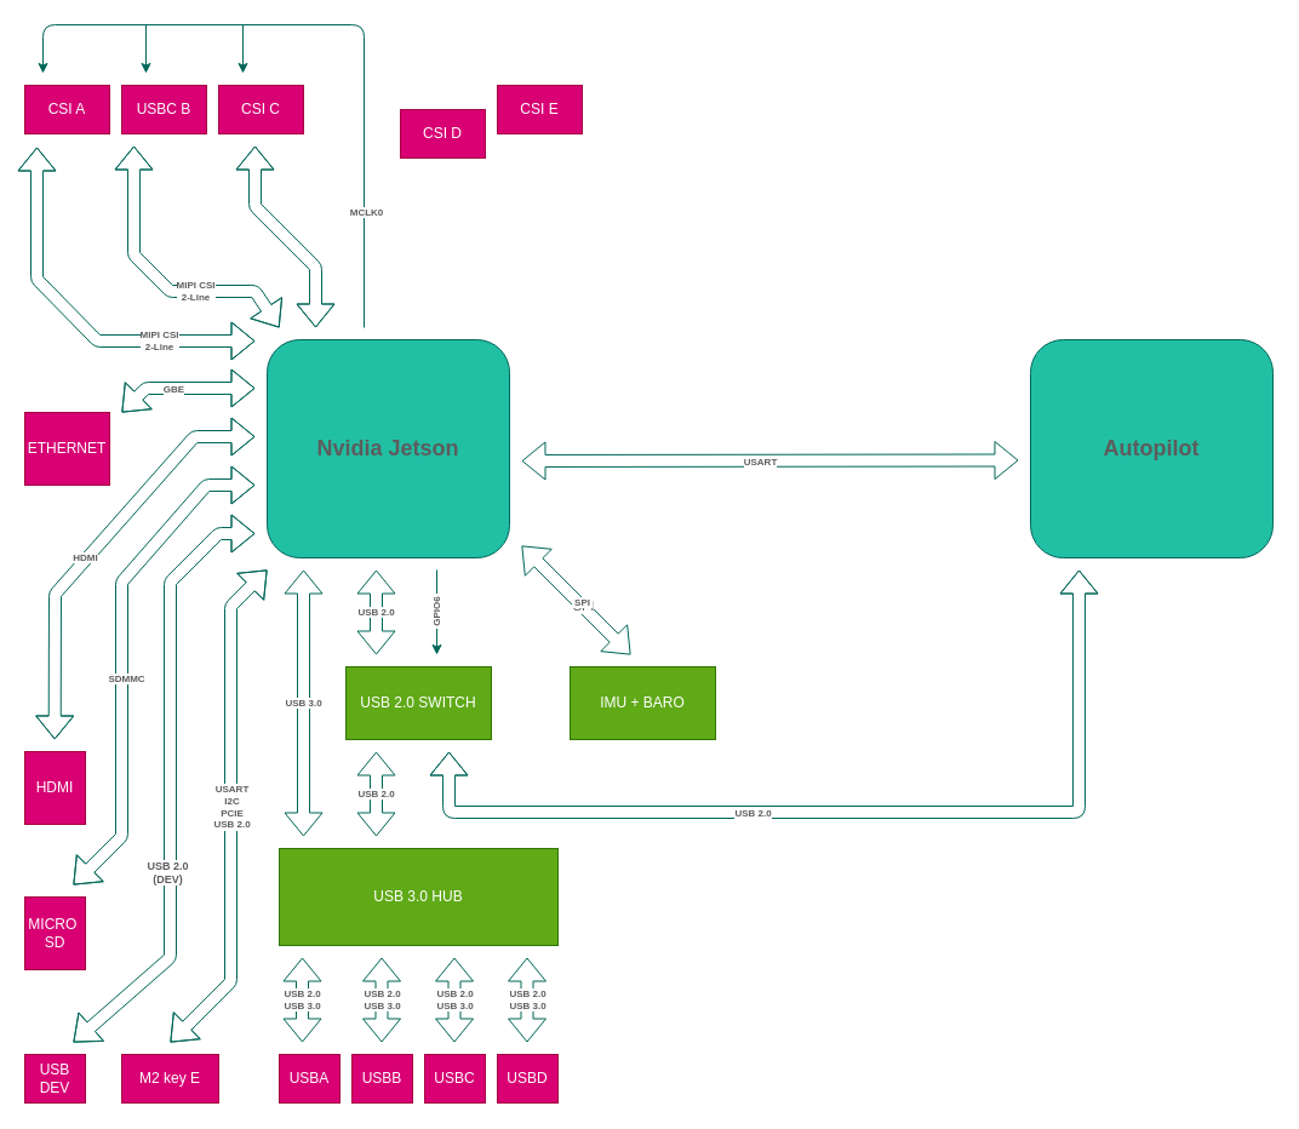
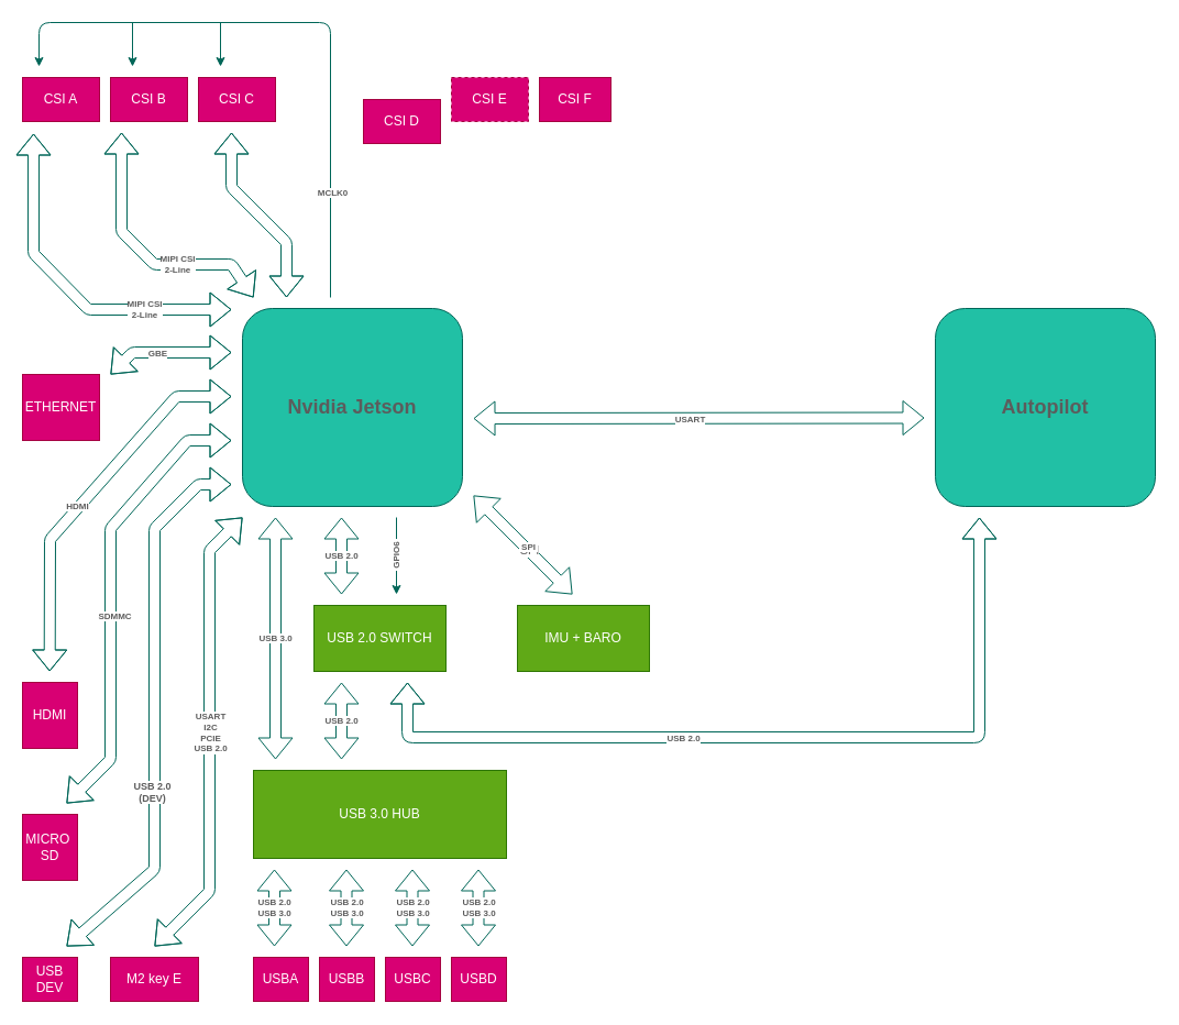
  <mxCell id="0" />
  <mxCell id="1" parent="0" />
  <mxCell id="2" value="&lt;font style=&quot;font-size: 18px&quot;&gt;&lt;b&gt;Nvidia Jetson&lt;/b&gt;&lt;/font&gt;" style="rounded=1;whiteSpace=wrap;html=1;fillColor=#21C0A5;strokeColor=#006658;fontColor=#5C5C5C;" vertex="1" parent="1"><mxGeometry x="220" y="280" width="200" height="180" as="geometry" /></mxCell>
  <mxCell id="3" value="&lt;font style=&quot;font-size: 18px&quot;&gt;&lt;b&gt;Autopilot&lt;/b&gt;&lt;/font&gt;" style="rounded=1;whiteSpace=wrap;html=1;fillColor=#21C0A5;strokeColor=#006658;fontColor=#5C5C5C;" vertex="1" parent="1"><mxGeometry x="850" y="280" width="200" height="180" as="geometry" /></mxCell>
  <mxCell id="4" value="" style="endArrow=classic;startArrow=block;html=1;strokeWidth=1;shape=flexArrow;targetPerimeterSpacing=0;endSize=6;strokeColor=#006658;fontColor=#5C5C5C;" edge="1" parent="1"><mxGeometry width="100" height="100" relative="1" as="geometry"><mxPoint x="430" y="380" as="sourcePoint" /><mxPoint x="840" y="379.5" as="targetPoint" /></mxGeometry></mxCell>
  <mxCell id="5" value="USART" style="edgeLabel;html=1;align=center;verticalAlign=middle;resizable=0;points=[];fontColor=#5C5C5C;fontSize=8;fontStyle=1" vertex="1" connectable="0" parent="4"><mxGeometry x="-0.115" y="-2" relative="1" as="geometry"><mxPoint x="15" y="-1" as="offset" /></mxGeometry></mxCell>
  <mxCell id="6" value="USB 3.0 HUB" style="rounded=0;whiteSpace=wrap;html=1;fillColor=#60a917;strokeColor=#2D7600;fontColor=#ffffff;" vertex="1" parent="1"><mxGeometry x="230" y="700" width="230" height="80" as="geometry" /></mxCell>
  <mxCell id="7" value="USB 2.0 SWITCH" style="rounded=0;whiteSpace=wrap;html=1;sketch=0;fontColor=#ffffff;strokeColor=#2D7600;fillColor=#60a917;" vertex="1" parent="1"><mxGeometry x="285" y="550" width="120" height="60" as="geometry" /></mxCell>
  <mxCell id="8" value="USB 2.0" style="shape=flexArrow;endArrow=classic;startArrow=classic;html=1;fontColor=#5C5C5C;strokeColor=#006658;fillColor=none;fontSize=8;fontStyle=1" edge="1" parent="1"><mxGeometry width="100" height="100" relative="1" as="geometry"><mxPoint x="310" y="540" as="sourcePoint" /><mxPoint x="310" y="470" as="targetPoint" /></mxGeometry></mxCell>
  <mxCell id="9" value="USB 3.0" style="shape=flexArrow;endArrow=classic;startArrow=classic;html=1;fontColor=#5C5C5C;strokeColor=#006658;fillColor=none;fontSize=8;fontStyle=1" edge="1" parent="1"><mxGeometry width="100" height="100" relative="1" as="geometry"><mxPoint x="250" y="690" as="sourcePoint" /><mxPoint x="250" y="470" as="targetPoint" /></mxGeometry></mxCell>
  <mxCell id="10" value="USB 2.0" style="shape=flexArrow;endArrow=classic;startArrow=classic;html=1;fontColor=#5C5C5C;strokeColor=#006658;fillColor=none;fontSize=8;fontStyle=1" edge="1" parent="1"><mxGeometry width="100" height="100" relative="1" as="geometry"><mxPoint x="310" y="690" as="sourcePoint" /><mxPoint x="310" y="620" as="targetPoint" /></mxGeometry></mxCell>
  <mxCell id="11" value="" style="shape=flexArrow;endArrow=classic;startArrow=classic;html=1;fontColor=#5C5C5C;strokeColor=#006658;fillColor=none;" edge="1" parent="1"><mxGeometry width="100" height="100" relative="1" as="geometry"><mxPoint x="370" y="620" as="sourcePoint" /><mxPoint x="890" y="470" as="targetPoint" /><Array as="points"><mxPoint x="370" y="670" /><mxPoint x="890" y="670" /></Array></mxGeometry></mxCell>
  <mxCell id="12" value="USB 2.0" style="edgeLabel;html=1;align=center;verticalAlign=middle;resizable=0;points=[];fontColor=#5C5C5C;fontSize=8;fontStyle=1" vertex="1" connectable="0" parent="11"><mxGeometry x="-0.148" y="4" relative="1" as="geometry"><mxPoint x="-28" y="4" as="offset" /></mxGeometry></mxCell>
  <mxCell id="13" value="&amp;nbsp;GPIO6&amp;nbsp;" style="endArrow=classic;html=1;fontColor=#5C5C5C;strokeColor=#006658;fillColor=none;horizontal=0;labelPosition=center;verticalLabelPosition=middle;align=center;verticalAlign=middle;fontSize=8;fontStyle=1" edge="1" parent="1"><mxGeometry width="50" height="50" relative="1" as="geometry"><mxPoint x="360" y="470" as="sourcePoint" /><mxPoint x="360" y="540" as="targetPoint" /><Array as="points"><mxPoint x="360" y="500" /></Array></mxGeometry></mxCell>
  <mxCell id="14" value="USBA" style="rounded=0;whiteSpace=wrap;html=1;sketch=0;fontColor=#ffffff;strokeColor=#A50040;fillColor=#d80073;" vertex="1" parent="1"><mxGeometry x="230" y="870" width="50" height="40" as="geometry" /></mxCell>
  <mxCell id="15" value="USBB" style="rounded=0;whiteSpace=wrap;html=1;sketch=0;fontColor=#ffffff;strokeColor=#A50040;fillColor=#d80073;" vertex="1" parent="1"><mxGeometry x="290" y="870" width="50" height="40" as="geometry" /></mxCell>
  <mxCell id="16" value="USBC" style="rounded=0;whiteSpace=wrap;html=1;sketch=0;fontColor=#ffffff;strokeColor=#A50040;fillColor=#d80073;" vertex="1" parent="1"><mxGeometry x="350" y="870" width="50" height="40" as="geometry" /></mxCell>
  <mxCell id="17" value="USBD" style="rounded=0;whiteSpace=wrap;html=1;sketch=0;fontColor=#ffffff;strokeColor=#A50040;fillColor=#d80073;" vertex="1" parent="1"><mxGeometry x="410" y="870" width="50" height="40" as="geometry" /></mxCell>
  <mxCell id="18" value="USB 2.0 &lt;br style=&quot;font-size: 8px;&quot;&gt;USB 3.0" style="shape=flexArrow;endArrow=classic;startArrow=classic;html=1;fontColor=#5C5C5C;strokeColor=#006658;fillColor=none;fontSize=8;fontStyle=1" edge="1" parent="1"><mxGeometry width="100" height="100" relative="1" as="geometry"><mxPoint x="249" y="860" as="sourcePoint" /><mxPoint x="249" y="790" as="targetPoint" /></mxGeometry></mxCell>
  <mxCell id="19" value="USB 2.0 &lt;br style=&quot;font-size: 8px;&quot;&gt;USB 3.0" style="shape=flexArrow;endArrow=classic;startArrow=classic;html=1;fontColor=#5C5C5C;strokeColor=#006658;fillColor=none;fontSize=8;fontStyle=1" edge="1" parent="1"><mxGeometry width="100" height="100" relative="1" as="geometry"><mxPoint x="314.5" y="860" as="sourcePoint" /><mxPoint x="314.5" y="790" as="targetPoint" /></mxGeometry></mxCell>
  <mxCell id="20" value="USB 2.0 &lt;br style=&quot;font-size: 8px;&quot;&gt;USB 3.0" style="shape=flexArrow;endArrow=classic;startArrow=classic;html=1;fontColor=#5C5C5C;strokeColor=#006658;fillColor=none;fontSize=8;fontStyle=1" edge="1" parent="1"><mxGeometry width="100" height="100" relative="1" as="geometry"><mxPoint x="374.5" y="860" as="sourcePoint" /><mxPoint x="374.5" y="790" as="targetPoint" /></mxGeometry></mxCell>
  <mxCell id="21" value="USB 2.0 &lt;br style=&quot;font-size: 8px;&quot;&gt;USB 3.0" style="shape=flexArrow;endArrow=classic;startArrow=classic;html=1;fontColor=#5C5C5C;strokeColor=#006658;fillColor=none;fontSize=8;fontStyle=1" edge="1" parent="1"><mxGeometry width="100" height="100" relative="1" as="geometry"><mxPoint x="434.5" y="860" as="sourcePoint" /><mxPoint x="434.5" y="790" as="targetPoint" /></mxGeometry></mxCell>
  <mxCell id="22" value="M2 key E" style="rounded=0;whiteSpace=wrap;html=1;sketch=0;fontColor=#ffffff;strokeColor=#A50040;fillColor=#d80073;" vertex="1" parent="1"><mxGeometry x="100" y="870" width="80" height="40" as="geometry" /></mxCell>
  <mxCell id="23" value="" style="shape=flexArrow;endArrow=classic;startArrow=classic;html=1;fontColor=#5C5C5C;strokeColor=#006658;fillColor=none;" edge="1" parent="1"><mxGeometry width="100" height="100" relative="1" as="geometry"><mxPoint x="140" y="860" as="sourcePoint" /><mxPoint x="220" y="470" as="targetPoint" /><Array as="points"><mxPoint x="190" y="810" /><mxPoint x="190" y="500" /></Array></mxGeometry></mxCell>
  <mxCell id="24" value="USART&lt;br style=&quot;font-size: 8px;&quot;&gt;I2C&lt;br style=&quot;font-size: 8px;&quot;&gt;PCIE&lt;br style=&quot;font-size: 8px;&quot;&gt;USB 2.0" style="edgeLabel;html=1;align=center;verticalAlign=middle;resizable=0;points=[];fontColor=#5C5C5C;fontSize=8;fontStyle=1" vertex="1" connectable="0" parent="23"><mxGeometry x="0.199" y="5" relative="1" as="geometry"><mxPoint x="5" y="39" as="offset" /></mxGeometry></mxCell>
  <mxCell id="25" value="USB DEV" style="rounded=0;whiteSpace=wrap;html=1;sketch=0;fontColor=#ffffff;strokeColor=#A50040;fillColor=#d80073;" vertex="1" parent="1"><mxGeometry x="20" y="870" width="50" height="40" as="geometry" /></mxCell>
  <mxCell id="26" value="" style="shape=flexArrow;endArrow=classic;startArrow=classic;html=1;fontColor=#5C5C5C;strokeColor=#006658;fillColor=none;" edge="1" parent="1"><mxGeometry width="100" height="100" relative="1" as="geometry"><mxPoint x="60" y="860" as="sourcePoint" /><mxPoint x="210" y="440" as="targetPoint" /><Array as="points"><mxPoint x="140" y="790" /><mxPoint x="140" y="480" /><mxPoint x="180" y="440" /></Array></mxGeometry></mxCell>
  <mxCell id="27" value="USB 2.0&lt;br style=&quot;font-size: 9px;&quot;&gt;(DEV)" style="edgeLabel;html=1;align=center;verticalAlign=middle;resizable=0;points=[];fontColor=#5C5C5C;fontSize=9;fontStyle=1" vertex="1" connectable="0" parent="26"><mxGeometry x="-0.296" y="3" relative="1" as="geometry"><mxPoint as="offset" /></mxGeometry></mxCell>
  <mxCell id="28" value="MICRO&amp;nbsp;&lt;br&gt;SD" style="rounded=0;whiteSpace=wrap;html=1;sketch=0;fontColor=#ffffff;strokeColor=#A50040;fillColor=#d80073;" vertex="1" parent="1"><mxGeometry x="20" y="740" width="50" height="60" as="geometry" /></mxCell>
  <mxCell id="29" value="" style="shape=flexArrow;endArrow=classic;startArrow=classic;html=1;fontColor=#5C5C5C;strokeColor=#006658;fillColor=none;" edge="1" parent="1"><mxGeometry width="100" height="100" relative="1" as="geometry"><mxPoint x="60" y="730" as="sourcePoint" /><mxPoint x="210" y="400" as="targetPoint" /><Array as="points"><mxPoint x="100" y="690" /><mxPoint x="100" y="480" /><mxPoint x="170" y="400" /></Array></mxGeometry></mxCell>
  <mxCell id="30" value="SDMMC" style="edgeLabel;html=1;align=center;verticalAlign=middle;resizable=0;points=[];fontColor=#5C5C5C;fontSize=8;fontStyle=1" vertex="1" connectable="0" parent="29"><mxGeometry x="-0.095" y="-3" relative="1" as="geometry"><mxPoint as="offset" /></mxGeometry></mxCell>
  <mxCell id="31" value="HDMI" style="rounded=0;whiteSpace=wrap;html=1;sketch=0;fontColor=#ffffff;strokeColor=#A50040;fillColor=#d80073;" vertex="1" parent="1"><mxGeometry x="20" y="620" width="50" height="60" as="geometry" /></mxCell>
  <mxCell id="32" value="" style="shape=flexArrow;endArrow=classic;startArrow=classic;html=1;fontColor=#5C5C5C;strokeColor=#006658;fillColor=none;" edge="1" parent="1"><mxGeometry width="100" height="100" relative="1" as="geometry"><mxPoint x="44.66" y="610" as="sourcePoint" /><mxPoint x="210" y="360" as="targetPoint" /><Array as="points"><mxPoint x="45" y="490" /><mxPoint x="160" y="360" /></Array></mxGeometry></mxCell>
  <mxCell id="33" value="HDMI" style="edgeLabel;html=1;align=center;verticalAlign=middle;resizable=0;points=[];fontColor=#5C5C5C;fontSize=8;fontStyle=1" vertex="1" connectable="0" parent="32"><mxGeometry x="-0.072" y="2" relative="1" as="geometry"><mxPoint as="offset" /></mxGeometry></mxCell>
  <mxCell id="34" value="IMU + BARO" style="rounded=0;whiteSpace=wrap;html=1;sketch=0;fontColor=#ffffff;strokeColor=#2D7600;fillColor=#60a917;" vertex="1" parent="1"><mxGeometry x="470" y="550" width="120" height="60" as="geometry" /></mxCell>
  <mxCell id="35" value="" style="shape=flexArrow;endArrow=classic;startArrow=classic;html=1;fontColor=#5C5C5C;strokeColor=#006658;fillColor=none;" edge="1" parent="1"><mxGeometry width="100" height="100" relative="1" as="geometry"><mxPoint x="430" y="450" as="sourcePoint" /><mxPoint x="520" y="540" as="targetPoint" /></mxGeometry></mxCell>
  <mxCell id="36" value="SPI" style="edgeLabel;html=1;align=center;verticalAlign=middle;resizable=0;points=[];fontColor=#5C5C5C;" vertex="1" connectable="0" parent="35"><mxGeometry x="-0.335" y="2" relative="1" as="geometry"><mxPoint x="19" y="21" as="offset" /></mxGeometry></mxCell>
  <mxCell id="37" value="&amp;nbsp;SPI&amp;nbsp;" style="edgeLabel;html=1;align=center;verticalAlign=middle;resizable=0;points=[];fontColor=#5C5C5C;fontSize=8;fontStyle=1" vertex="1" connectable="0" parent="35"><mxGeometry x="0.107" y="4" relative="1" as="geometry"><mxPoint x="-3" as="offset" /></mxGeometry></mxCell>
  <mxCell id="38" value="ETHERNET" style="rounded=0;whiteSpace=wrap;html=1;sketch=0;fontColor=#ffffff;strokeColor=#A50040;fillColor=#d80073;" vertex="1" parent="1"><mxGeometry x="20" y="340" width="70" height="60" as="geometry" /></mxCell>
  <mxCell id="39" value="" style="shape=flexArrow;endArrow=classic;startArrow=classic;html=1;fontColor=#5C5C5C;strokeColor=#006658;fillColor=none;" edge="1" parent="1"><mxGeometry width="100" height="100" relative="1" as="geometry"><mxPoint x="100" y="340" as="sourcePoint" /><mxPoint x="210" y="320" as="targetPoint" /><Array as="points"><mxPoint x="120" y="320" /></Array></mxGeometry></mxCell>
  <mxCell id="40" value="GBE" style="edgeLabel;html=1;align=center;verticalAlign=middle;resizable=0;points=[];fontColor=#5C5C5C;fontSize=8;fontStyle=1" vertex="1" connectable="0" parent="39"><mxGeometry x="-0.13" relative="1" as="geometry"><mxPoint as="offset" /></mxGeometry></mxCell>
  <mxCell id="41" value="CSI A" style="rounded=0;whiteSpace=wrap;html=1;sketch=0;fontColor=#ffffff;strokeColor=#A50040;fillColor=#d80073;" vertex="1" parent="1"><mxGeometry x="20" y="70" width="70" height="40" as="geometry" /></mxCell>
- <mxCell id="42" value="USBC B" style="rounded=0;whiteSpace=wrap;html=1;sketch=0;fontColor=#ffffff;strokeColor=#A50040;fillColor=#d80073;" vertex="1" parent="1"><mxGeometry x="100" y="70" width="70" height="40" as="geometry" /></mxCell>
+ <mxCell id="42" value="CSI B" style="rounded=0;whiteSpace=wrap;html=1;sketch=0;fontColor=#ffffff;strokeColor=#A50040;fillColor=#d80073;" vertex="1" parent="1"><mxGeometry x="100" y="70" width="70" height="40" as="geometry" /></mxCell>
  <mxCell id="43" value="CSI C" style="rounded=0;whiteSpace=wrap;html=1;sketch=0;fontColor=#ffffff;strokeColor=#A50040;fillColor=#d80073;" vertex="1" parent="1"><mxGeometry x="180" y="70" width="70" height="40" as="geometry" /></mxCell>
  <mxCell id="44" value="CSI D" style="rounded=0;whiteSpace=wrap;html=1;sketch=0;fontColor=#ffffff;strokeColor=#A50040;fillColor=#d80073;" vertex="1" parent="1"><mxGeometry x="330" y="90" width="70" height="40" as="geometry" /></mxCell>
- <mxCell id="45" value="CSI E" style="rounded=0;whiteSpace=wrap;html=1;sketch=0;fontColor=#ffffff;strokeColor=#A50040;fillColor=#d80073;" vertex="1" parent="1"><mxGeometry x="410" y="70" width="70" height="40" as="geometry" /></mxCell>
+ <mxCell id="45" value="CSI E" style="rounded=0;whiteSpace=wrap;html=1;sketch=0;fontColor=#ffffff;strokeColor=#A50040;fillColor=#d80073;dashed=1;" vertex="1" parent="1"><mxGeometry x="410" y="70" width="70" height="40" as="geometry" /></mxCell>
+ <mxCell id="46" value="CSI F" style="rounded=0;whiteSpace=wrap;html=1;sketch=0;fontColor=#ffffff;strokeColor=#A50040;fillColor=#d80073;" vertex="1" parent="1"><mxGeometry x="490" y="70" width="65" height="40" as="geometry" /></mxCell>
  <mxCell id="47" value="MIPI CSI&lt;br&gt;2-Line" style="shape=flexArrow;endArrow=classic;startArrow=classic;html=1;fontSize=8;fontColor=#5C5C5C;strokeColor=#006658;fillColor=none;fontStyle=1" edge="1" parent="1"><mxGeometry x="-0.49" width="100" height="100" relative="1" as="geometry"><mxPoint x="210" y="281" as="sourcePoint" /><mxPoint x="30" y="121" as="targetPoint" /><Array as="points"><mxPoint x="80" y="281" /><mxPoint x="30" y="230" /></Array><mxPoint as="offset" /></mxGeometry></mxCell>
  <mxCell id="48" value="" style="shape=flexArrow;endArrow=classic;startArrow=classic;html=1;fontSize=8;fontColor=#5C5C5C;strokeColor=#006658;fillColor=none;" edge="1" parent="1"><mxGeometry width="100" height="100" relative="1" as="geometry"><mxPoint x="110" y="120" as="sourcePoint" /><mxPoint x="230" y="270" as="targetPoint" /><Array as="points"><mxPoint x="110" y="210" /><mxPoint x="140" y="240" /><mxPoint x="210" y="240" /></Array></mxGeometry></mxCell>
  <mxCell id="49" value="MIPI CSI&lt;br&gt;2-Line" style="edgeLabel;html=1;align=center;verticalAlign=middle;resizable=0;points=[];fontSize=8;fontColor=#5C5C5C;fontStyle=1" vertex="1" connectable="0" parent="48"><mxGeometry x="-0.304" y="2" relative="1" as="geometry"><mxPoint x="48" y="36" as="offset" /></mxGeometry></mxCell>
  <mxCell id="50" value="" style="shape=flexArrow;endArrow=classic;startArrow=classic;html=1;fontSize=8;fontColor=#5C5C5C;strokeColor=#006658;fillColor=none;" edge="1" parent="1"><mxGeometry width="100" height="100" relative="1" as="geometry"><mxPoint x="260" y="270" as="sourcePoint" /><mxPoint x="210" y="120" as="targetPoint" /><Array as="points"><mxPoint x="260" y="220" /><mxPoint x="210" y="170" /></Array></mxGeometry></mxCell>
  <mxCell id="51" value="" style="endArrow=classic;html=1;fontSize=8;fontColor=#5C5C5C;strokeColor=#006658;fillColor=none;" edge="1" parent="1"><mxGeometry width="50" height="50" relative="1" as="geometry"><mxPoint x="300" y="270" as="sourcePoint" /><mxPoint x="35" y="60" as="targetPoint" /><Array as="points"><mxPoint x="300" y="20" /><mxPoint x="35" y="20" /></Array></mxGeometry></mxCell>
  <mxCell id="52" value="MCLK0" style="edgeLabel;html=1;align=center;verticalAlign=middle;resizable=0;points=[];fontSize=8;fontColor=#5C5C5C;fontStyle=1" vertex="1" connectable="0" parent="51"><mxGeometry x="-0.654" y="-1" relative="1" as="geometry"><mxPoint as="offset" /></mxGeometry></mxCell>
  <mxCell id="53" value="" style="endArrow=classic;html=1;fontSize=8;fontColor=#5C5C5C;strokeColor=#006658;fillColor=none;" edge="1" parent="1"><mxGeometry width="50" height="50" relative="1" as="geometry"><mxPoint x="120" y="20" as="sourcePoint" /><mxPoint x="120" y="60" as="targetPoint" /></mxGeometry></mxCell>
  <mxCell id="54" value="" style="endArrow=classic;html=1;fontSize=8;fontColor=#5C5C5C;strokeColor=#006658;fillColor=none;" edge="1" parent="1"><mxGeometry width="50" height="50" relative="1" as="geometry"><mxPoint x="200" y="20" as="sourcePoint" /><mxPoint x="200" y="60" as="targetPoint" /></mxGeometry></mxCell>
